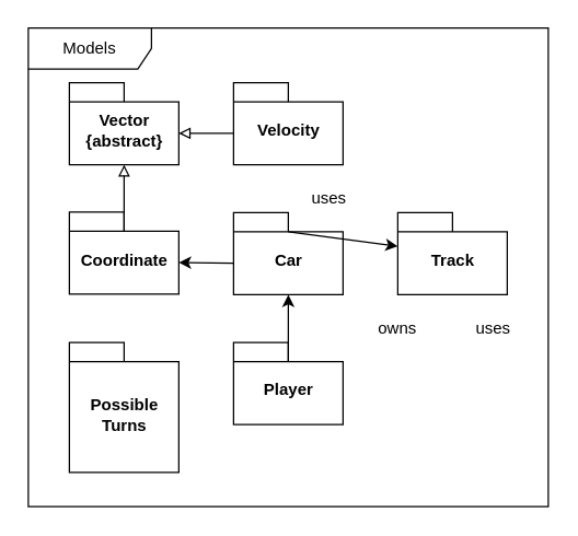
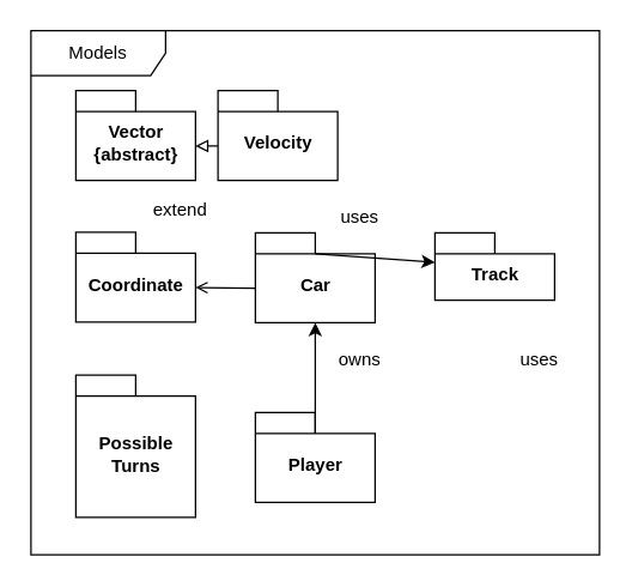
  <mxCell id="0" />
  <mxCell id="1" parent="0" />
  <mxCell id="2" value="Models" style="shape=umlFrame;whiteSpace=wrap;html=1;width=90;height=30;" parent="1" vertex="1"><mxGeometry x="20" y="20" width="380" height="350" as="geometry" /></mxCell>
  <mxCell id="3" value="Vector&lt;br&gt;{abstract}" style="shape=folder;fontStyle=1;spacingTop=10;tabWidth=40;tabHeight=14;tabPosition=left;html=1;" parent="1" vertex="1"><mxGeometry x="50" y="60" width="80" height="60" as="geometry" /></mxCell>
- <mxCell id="4" value="Velocity" style="shape=folder;fontStyle=1;spacingTop=10;tabWidth=40;tabHeight=14;tabPosition=left;html=1;" parent="1" vertex="1"><mxGeometry x="170" y="60" width="80" height="60" as="geometry" /></mxCell>
+ <mxCell id="4" value="Velocity" style="shape=folder;fontStyle=1;spacingTop=10;tabWidth=40;tabHeight=14;tabPosition=left;html=1;" parent="1" vertex="1"><mxGeometry x="145" y="60" width="80" height="60" as="geometry" /></mxCell>
  <mxCell id="5" value="Coordinate" style="shape=folder;fontStyle=1;spacingTop=10;tabWidth=40;tabHeight=14;tabPosition=left;html=1;" parent="1" vertex="1"><mxGeometry x="50" y="154.5" width="80" height="60" as="geometry" /></mxCell>
  <mxCell id="6" value="Car" style="shape=folder;fontStyle=1;spacingTop=10;tabWidth=40;tabHeight=14;tabPosition=left;html=1;" parent="1" vertex="1"><mxGeometry x="170" y="155" width="80" height="60" as="geometry" /></mxCell>
- <mxCell id="7" value="Player" style="shape=folder;fontStyle=1;spacingTop=10;tabWidth=40;tabHeight=14;tabPosition=left;html=1;" vertex="1" parent="1"><mxGeometry x="170" y="250" width="80" height="60" as="geometry" /></mxCell>
+ <mxCell id="7" value="Player" style="shape=folder;fontStyle=1;spacingTop=10;tabWidth=40;tabHeight=14;tabPosition=left;html=1;" vertex="1" parent="1"><mxGeometry x="170" y="275" width="80" height="60" as="geometry" /></mxCell>
  <mxCell id="8" value="Possible&lt;br&gt;Turns" style="shape=folder;fontStyle=1;spacingTop=10;tabWidth=40;tabHeight=14;tabPosition=left;html=1;" vertex="1" parent="1"><mxGeometry x="50" y="250" width="80" height="95" as="geometry" /></mxCell>
- <mxCell id="9" value="Track" style="shape=folder;fontStyle=1;spacingTop=10;tabWidth=40;tabHeight=14;tabPosition=left;html=1;" vertex="1" parent="1"><mxGeometry x="290" y="155" width="80" height="60" as="geometry" /></mxCell>
+ <mxCell id="9" value="Track" style="shape=folder;fontStyle=1;spacingTop=10;tabWidth=40;tabHeight=14;tabPosition=left;html=1;" vertex="1" parent="1"><mxGeometry x="290" y="155" width="80" height="45" as="geometry" /></mxCell>
  <mxCell id="10" value="" style="endArrow=none;html=1;entryX=0;entryY=0;entryDx=0;entryDy=37;entryPerimeter=0;exitX=0;exitY=0;exitDx=80;exitDy=37;exitPerimeter=0;startArrow=block;startFill=0;endFill=0;" edge="1" parent="1" source="3" target="4"><mxGeometry width="50" height="50" relative="1" as="geometry"><mxPoint x="-40" y="150" as="sourcePoint" /><mxPoint x="10" y="100" as="targetPoint" /></mxGeometry></mxCell>
- <mxCell id="11" value="" style="endArrow=none;html=1;entryX=0;entryY=0;entryDx=40;entryDy=14;entryPerimeter=0;exitX=0.5;exitY=1;exitDx=0;exitDy=0;exitPerimeter=0;startArrow=block;startFill=0;endFill=0;" edge="1" parent="1" source="3" target="5"><mxGeometry width="50" height="50" relative="1" as="geometry"><mxPoint x="-110" y="190" as="sourcePoint" /><mxPoint x="-60" y="140" as="targetPoint" /></mxGeometry></mxCell>
  <mxCell id="12" value="" style="endArrow=classic;html=1;exitX=0;exitY=0;exitDx=40;exitDy=14;exitPerimeter=0;" edge="1" parent="1" source="6" target="9"><mxGeometry width="50" height="50" relative="1" as="geometry"><mxPoint x="-50" y="180" as="sourcePoint" /><mxPoint x="0" y="130" as="targetPoint" /></mxGeometry></mxCell>
- <mxCell id="13" value="" style="endArrow=classic;html=1;entryX=0;entryY=0;entryDx=80;entryDy=37;entryPerimeter=0;exitX=0;exitY=0;exitDx=0;exitDy=37;exitPerimeter=0;" edge="1" parent="1" source="6" target="5"><mxGeometry width="50" height="50" relative="1" as="geometry"><mxPoint x="220" y="179" as="sourcePoint" /><mxPoint x="220" y="130" as="targetPoint" /></mxGeometry></mxCell>
+ <mxCell id="13" value="" style="endArrow=open;html=1;entryX=0;entryY=0;entryDx=80;entryDy=37;entryPerimeter=0;exitX=0;exitY=0;exitDx=0;exitDy=37;exitPerimeter=0;" edge="1" parent="1" source="6" target="5"><mxGeometry width="50" height="50" relative="1" as="geometry"><mxPoint x="220" y="179" as="sourcePoint" /><mxPoint x="220" y="130" as="targetPoint" /></mxGeometry></mxCell>
  <mxCell id="14" value="" style="endArrow=classic;html=1;entryX=0.5;entryY=1;entryDx=0;entryDy=0;entryPerimeter=0;exitX=0;exitY=0;exitDx=40;exitDy=14;exitPerimeter=0;" edge="1" parent="1" source="7" target="6"><mxGeometry width="50" height="50" relative="1" as="geometry"><mxPoint x="130" y="420" as="sourcePoint" /><mxPoint x="180" y="370" as="targetPoint" /></mxGeometry></mxCell>
+ <mxCell id="15" value="extend" style="text;html=1;strokeColor=none;fillColor=none;align=center;verticalAlign=middle;whiteSpace=wrap;rounded=0;" vertex="1" parent="1"><mxGeometry x="100" y="130" width="40" height="20" as="geometry" /></mxCell>
  <mxCell id="16" value="uses" style="text;html=1;strokeColor=none;fillColor=none;align=center;verticalAlign=middle;whiteSpace=wrap;rounded=0;" vertex="1" parent="1"><mxGeometry x="220" y="135" width="40" height="20" as="geometry" /></mxCell>
  <mxCell id="17" value="uses" style="text;html=1;strokeColor=none;fillColor=none;align=center;verticalAlign=middle;whiteSpace=wrap;rounded=0;" vertex="1" parent="1"><mxGeometry x="340" y="230" width="40" height="20" as="geometry" /></mxCell>
- <mxCell id="18" value="owns" style="text;html=1;strokeColor=none;fillColor=none;align=center;verticalAlign=middle;whiteSpace=wrap;rounded=0;" vertex="1" parent="1"><mxGeometry x="270" y="230" width="40" height="20" as="geometry" /></mxCell>
+ <mxCell id="18" value="owns" style="text;html=1;strokeColor=none;fillColor=none;align=center;verticalAlign=middle;whiteSpace=wrap;rounded=0;" vertex="1" parent="1"><mxGeometry x="220" y="230" width="40" height="20" as="geometry" /></mxCell>
